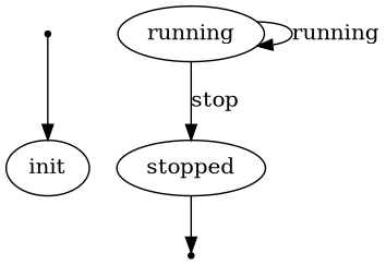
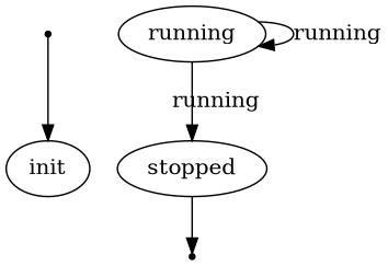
  digraph {
    rankdir=TB
    node [shape=ellipse]
    start_point [shape=point]
    init
    end_point [shape=point]
    running
    stopped
    start_point -> init
    running -> running [label=running]
-   running -> stopped [label=stop]
+   running -> stopped [label=running]
    stopped -> end_point
  }
